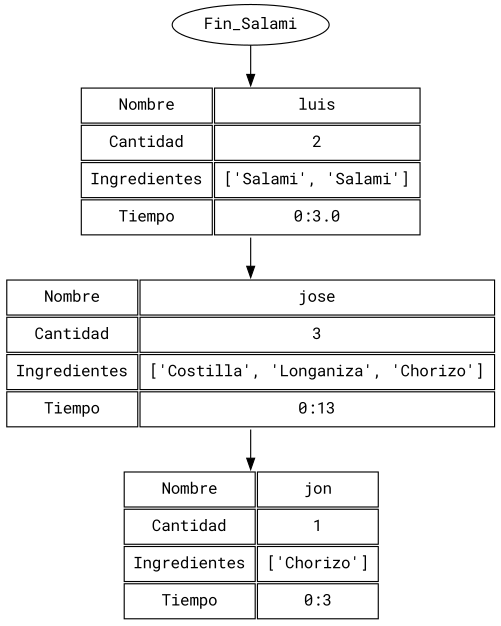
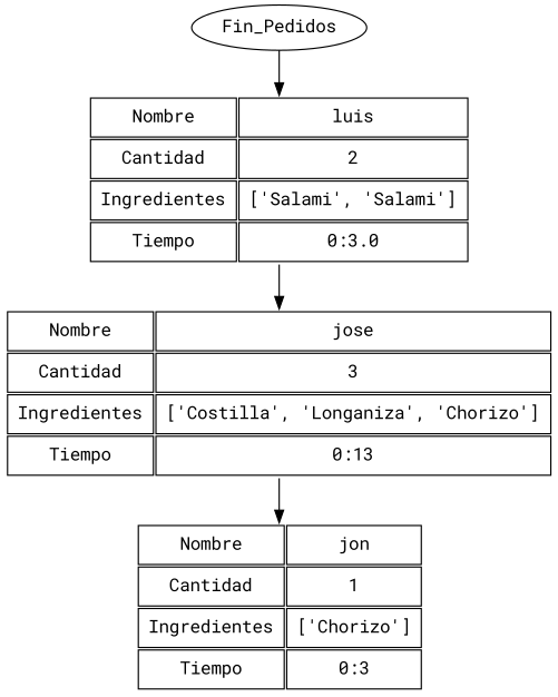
  digraph {
    fontname="Roboto Mono"
    node [margin=0 shape=none fontname="Roboto Mono"]
    edge [fontname="Roboto Mono"]
    n1 [label=< <TABLE BORDER="0" CELLBORDER="1" CELLSPACING="2" CELLPADDING="7"> <TR><TD>Nombre</TD><TD>jon</TD></TR> <TR><TD>Cantidad</TD><TD>1</TD></TR> <TR><TD>Ingredientes</TD><TD>['Chorizo']</TD></TR> <TR><TD>Tiempo</TD><TD>0:3</TD></TR> </TABLE>>]
    n2 [label=< <TABLE BORDER="0" CELLBORDER="1" CELLSPACING="2" CELLPADDING="7"> <TR><TD>Nombre</TD><TD>jose</TD></TR> <TR><TD>Cantidad</TD><TD>3</TD></TR> <TR><TD>Ingredientes</TD><TD>['Costilla', 'Longaniza', 'Chorizo']</TD></TR> <TR><TD>Tiempo</TD><TD>0:13</TD></TR> </TABLE>>]
    n3 [label=< <TABLE BORDER="0" CELLBORDER="1" CELLSPACING="2" CELLPADDING="7"> <TR><TD>Nombre</TD><TD>luis</TD></TR> <TR><TD>Cantidad</TD><TD>2</TD></TR> <TR><TD>Ingredientes</TD><TD>['Salami', 'Salami']</TD></TR> <TR><TD>Tiempo</TD><TD>0:3.0</TD></TR> </TABLE>>]
-   Fin_Pedidos [label=Fin_Salami margin="" shape=""]
+   Fin_Pedidos [margin="" shape=""]
    n2 -> n1
    n3 -> n2
    Fin_Pedidos -> n3
  }
